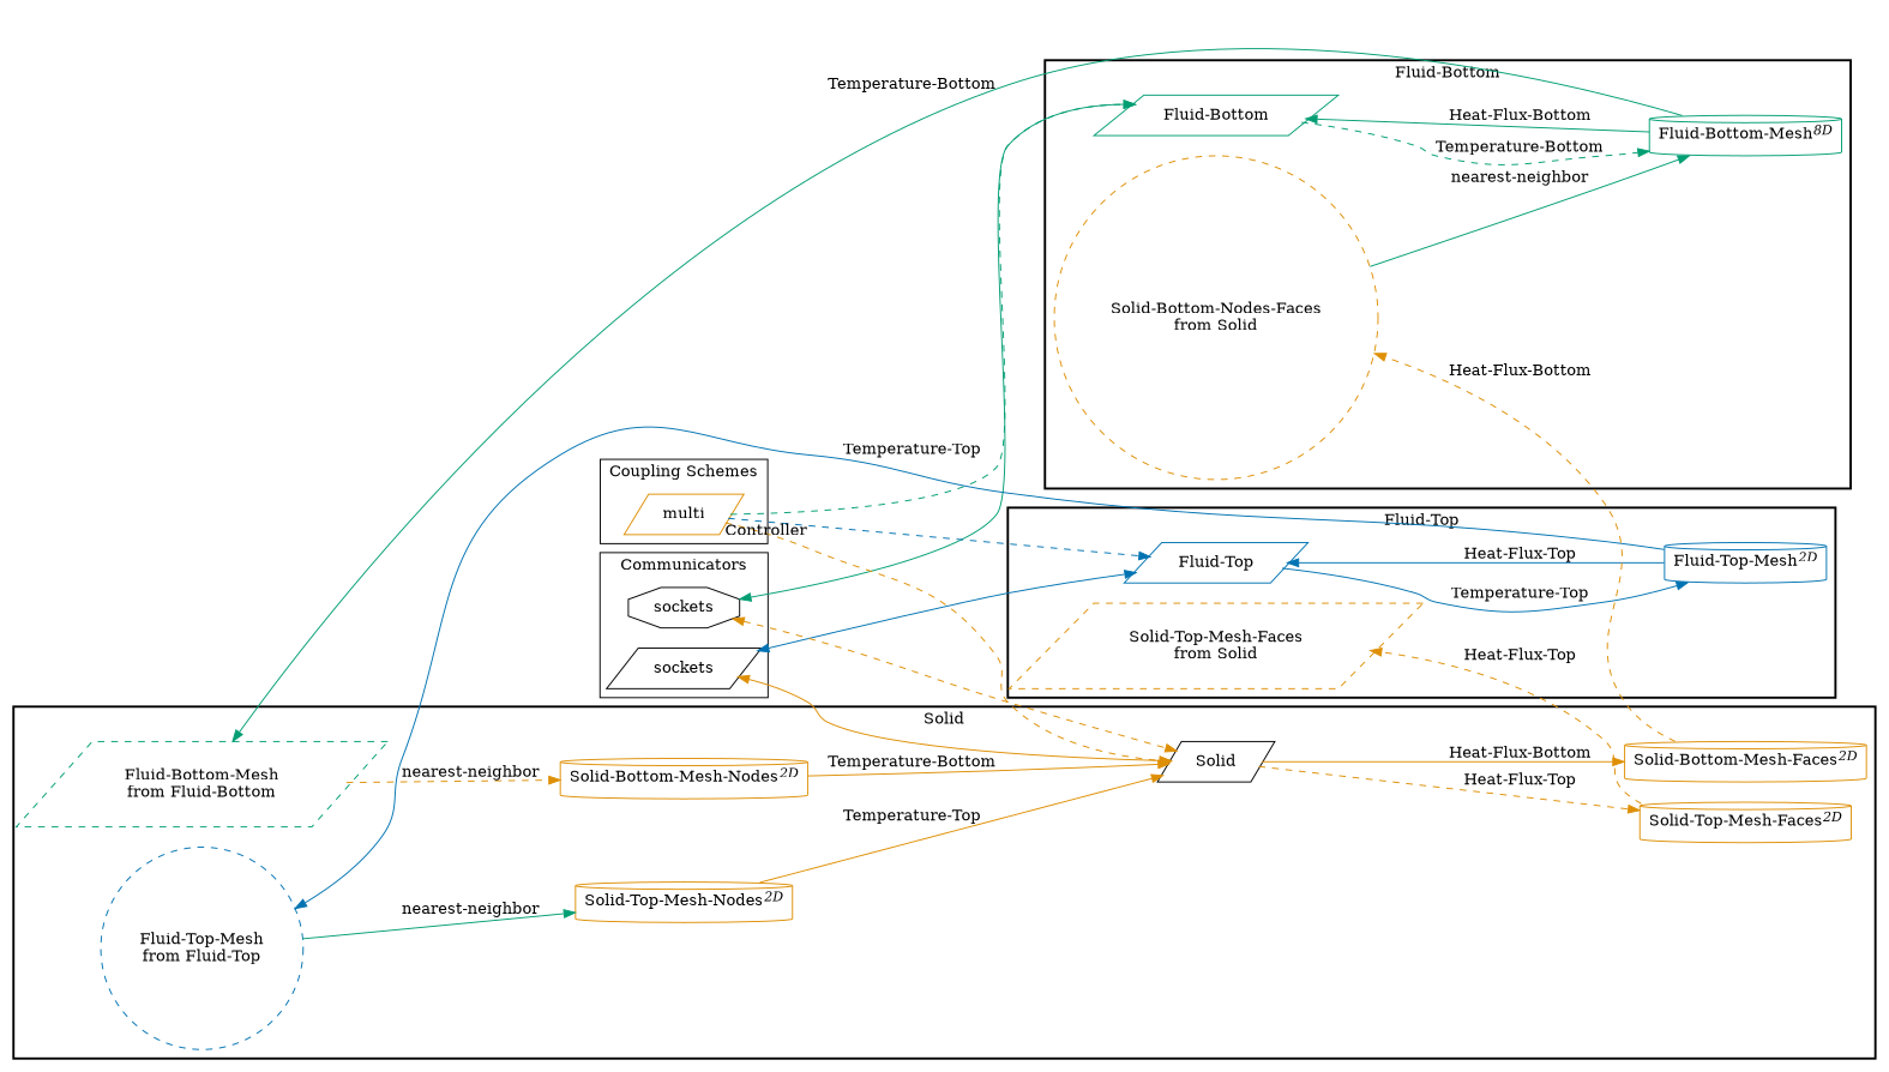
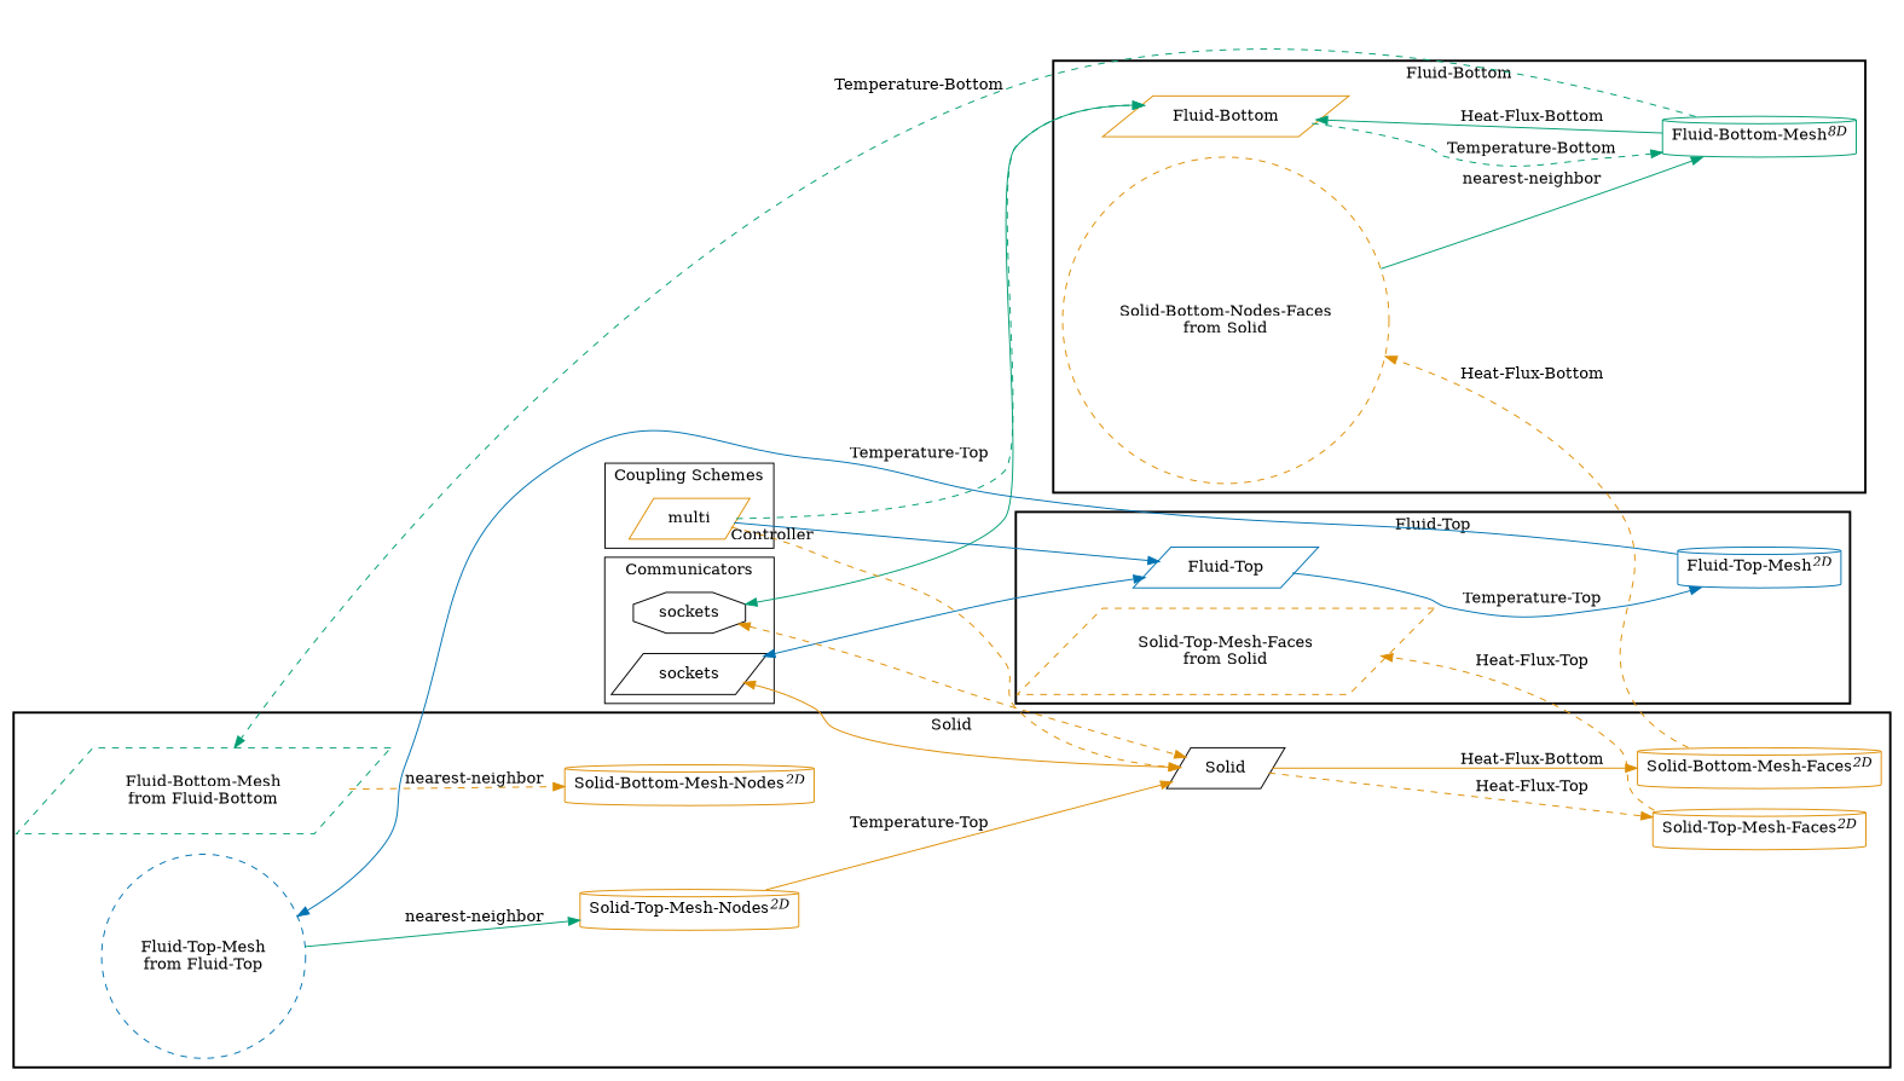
  digraph {
    compound=True
    rankdir=LR
    splines=true
    node [shape=parallelogram color="#DE8F05"]
    edge [color="#DE8F05" style=solid]
    n1 [label=sockets color=""]
    n2 [label=sockets shape=octagon color=""]
    n3 [label=multi]
    "Fluid-Top" [color="#0173B2"]
    n5 [color="#0173B2" label=<Fluid-Top-Mesh<SUP><I>2D</I></SUP>> shape=cylinder]
    n6 [label="Solid-Top-Mesh-Faces\nfrom Solid" style=dashed]
    Solid [color=black]
    n8 [label=<Solid-Top-Mesh-Faces<SUP><I>2D</I></SUP>> shape=cylinder]
    n9 [label=<Solid-Bottom-Mesh-Faces<SUP><I>2D</I></SUP>> shape=cylinder]
    n10 [label=<Solid-Top-Mesh-Nodes<SUP><I>2D</I></SUP>> shape=cylinder]
    n11 [label=<Solid-Bottom-Mesh-Nodes<SUP><I>2D</I></SUP>> shape=cylinder]
    n12 [color="#0173B2" label="Fluid-Top-Mesh\nfrom Fluid-Top" shape=circle style=dashed]
    n13 [color="#029E73" label="Fluid-Bottom-Mesh\nfrom Fluid-Bottom" style=dashed]
-   "Fluid-Bottom" [color="#029E73"]
+   "Fluid-Bottom"
    n15 [color="#029E73" label=<Fluid-Bottom-Mesh<SUP><I>8D</I></SUP>> shape=cylinder]
    n16 [label="Solid-Bottom-Nodes-Faces\nfrom Solid" shape=circle style=dashed]
    subgraph cluster_1 {
      label=Communicators
      n1
      n2
    }
    subgraph cluster_2 {
      label="Coupling Schemes"
      n3
    }
    subgraph cluster_3 {
      label="Fluid-Top"
      style=bold
      "Fluid-Top"
      n5
      n6
    }
    subgraph cluster_4 {
      label=Solid
      style=bold
      Solid
      n8
      n9
      n10
      n11
      n12
      n13
    }
    subgraph cluster_5 {
      label="Fluid-Bottom"
      style=bold
      "Fluid-Bottom"
      n15
      n16
    }
    n1 -> "Fluid-Top" [color="#0173B2" dir=both]
    n1 -> Solid [dir=both]
    n2 -> Solid [dir=both style=dashed]
    n2 -> "Fluid-Bottom" [color="#029E73" dir=both]
-   n3 -> "Fluid-Top" [color="#0173B2" style=dashed]
+   n3 -> "Fluid-Top" [color="#0173B2"]
    n3 -> Solid [style=dashed taillabel=Controller]
    n3 -> "Fluid-Bottom" [color="#029E73" style=dashed]
    "Fluid-Top" -> n5 [color="#0173B2" label="Temperature-Top"]
-   n5 -> "Fluid-Top" [color="#0173B2" label="Heat-Flux-Top"]
    n5 -> n12 [color="#0173B2" label="Temperature-Top"]
    Solid -> n8 [label="Heat-Flux-Top" style=dashed]
    Solid -> n9 [label="Heat-Flux-Bottom"]
    n8 -> n6 [label="Heat-Flux-Top" style=dashed]
    n9 -> n16 [label="Heat-Flux-Bottom" style=dashed]
    n10 -> Solid [label="Temperature-Top"]
-   n11 -> Solid [label="Temperature-Bottom"]
    n12 -> n10 [color="#029E73" label="nearest-neighbor"]
    n13 -> n11 [label="nearest-neighbor" style=dashed]
    "Fluid-Bottom" -> n15 [color="#029E73" label="Temperature-Bottom" style=dashed]
-   n15 -> n13 [color="#029E73" label="Temperature-Bottom"]
+   n15 -> n13 [color="#029E73" label="Temperature-Bottom" style=dashed]
    n15 -> "Fluid-Bottom" [color="#029E73" label="Heat-Flux-Bottom"]
    n16 -> n15 [color="#029E73" label="nearest-neighbor"]
  }
